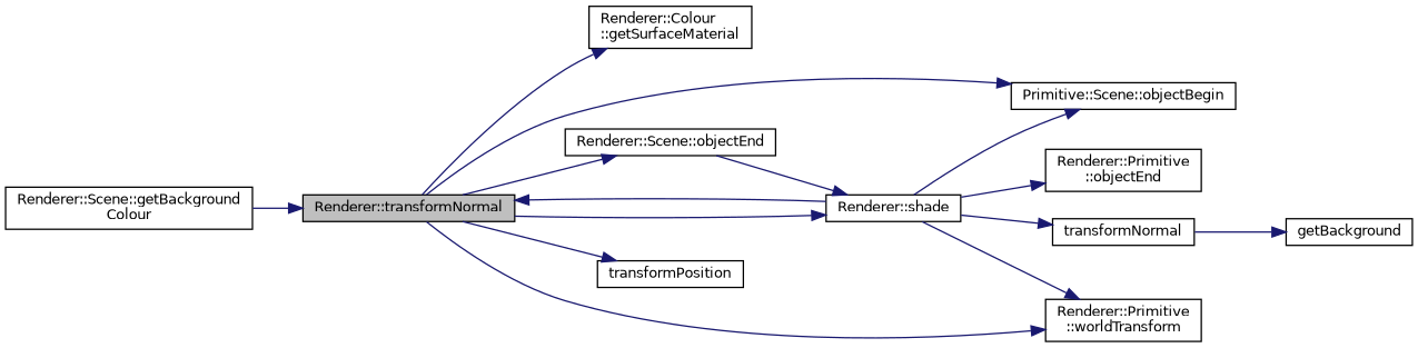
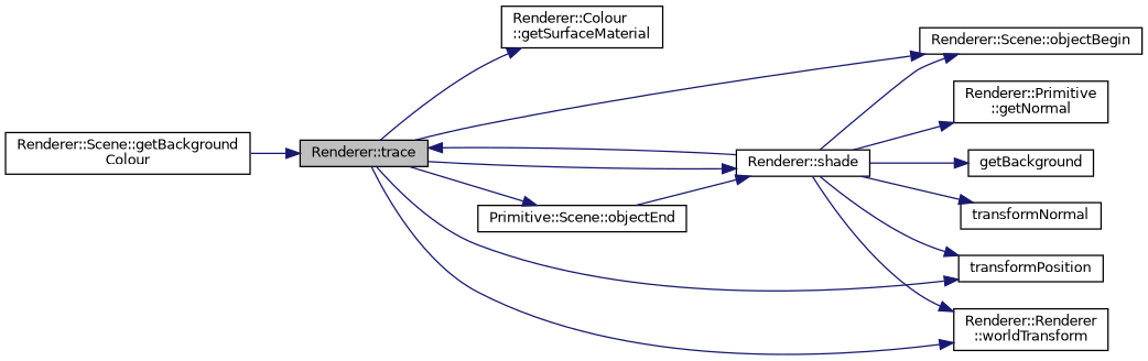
  digraph {
    rankdir=LR
    node [color=black fillcolor=white fontname=Helvetica fontsize=10 shape=record style=filled]
    edge [color=midnightblue fontname=Helvetica fontsize=10 labelfontname=Helvetica labelfontsize=10 style=solid]
-   n1 [fillcolor=grey75 fontcolor=black height=0.2 label="Renderer::transformNormal" width=0.4]
+   n1 [fillcolor=grey75 fontcolor=black height=0.2 label="Renderer::trace" width=0.4]
    n2 [height=0.2 label="Renderer::Colour\l::getSurfaceMaterial" width=0.4]
-   n3 [height=0.2 label="Primitive::Scene::objectBegin" width=0.4]
-   n4 [height=0.2 label="Renderer::Scene::objectEnd" width=0.4]
+   n3 [height=0.2 label="Renderer::Scene::objectBegin" width=0.4]
+   n4 [height=0.2 label="Primitive::Scene::objectEnd" width=0.4]
    n5 [height=0.2 label="Renderer::shade" width=0.4]
    n6 [height=0.2 label=transformPosition width=0.4]
-   n7 [height=0.2 label="Renderer::Primitive\l::worldTransform" width=0.4]
+   n7 [height=0.2 label="Renderer::Renderer\l::worldTransform" width=0.4]
    n8 [height=0.2 label="Renderer::Scene::getBackground\lColour" width=0.4]
-   n9 [height=0.2 label="Renderer::Primitive\l::objectEnd" width=0.4]
+   n9 [height=0.2 label="Renderer::Primitive\l::getNormal" width=0.4]
    n10 [height=0.2 label=getBackground width=0.4]
    n11 [height=0.2 label=transformNormal width=0.4]
    n1 -> n2
    n1 -> n3
    n1 -> n4
    n1 -> n5
    n1 -> n6
    n1 -> n7
    n4 -> n5
    n5 -> n1
    n5 -> n3
+   n5 -> n6
    n5 -> n7
    n5 -> n9
-   n11 -> n10
+   n5 -> n10
    n5 -> n11
    n8 -> n1
  }
